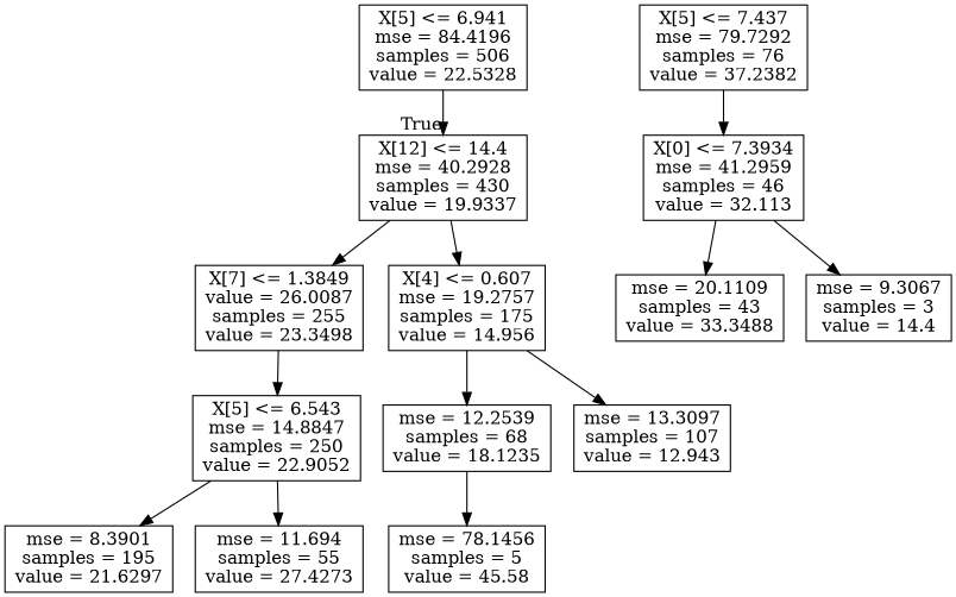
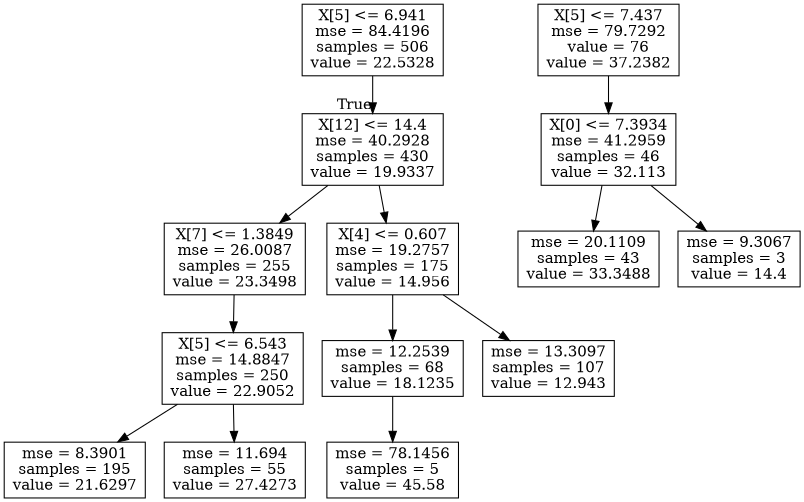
  digraph {
    node [shape=box]
    n1 [label="X[5] <= 6.941\nmse = 84.4196\nsamples = 506\nvalue = 22.5328"]
    n2 [label="X[12] <= 14.4\nmse = 40.2928\nsamples = 430\nvalue = 19.9337"]
-   n3 [label="X[7] <= 1.3849\nvalue = 26.0087\nsamples = 255\nvalue = 23.3498"]
+   n3 [label="X[7] <= 1.3849\nmse = 26.0087\nsamples = 255\nvalue = 23.3498"]
    n4 [label="X[4] <= 0.607\nmse = 19.2757\nsamples = 175\nvalue = 14.956"]
-   n5 [label="X[5] <= 7.437\nmse = 79.7292\nsamples = 76\nvalue = 37.2382"]
+   n5 [label="X[5] <= 7.437\nmse = 79.7292\nvalue = 76\nvalue = 37.2382"]
    n6 [label="X[0] <= 7.3934\nmse = 41.2959\nsamples = 46\nvalue = 32.113"]
    n7 [label="X[5] <= 6.543\nmse = 14.8847\nsamples = 250\nvalue = 22.9052"]
    n8 [label="mse = 12.2539\nsamples = 68\nvalue = 18.1235"]
    n9 [label="mse = 13.3097\nsamples = 107\nvalue = 12.943"]
    n10 [label="mse = 78.1456\nsamples = 5\nvalue = 45.58"]
    n11 [label="mse = 8.3901\nsamples = 195\nvalue = 21.6297"]
    n12 [label="mse = 11.694\nsamples = 55\nvalue = 27.4273"]
    n13 [label="mse = 20.1109\nsamples = 43\nvalue = 33.3488"]
    n14 [label="mse = 9.3067\nsamples = 3\nvalue = 14.4"]
    n1 -> n2 [headlabel=True labelangle=45 labeldistance=2.5]
    n2 -> n3
    n2 -> n4
    n3 -> n7
    n4 -> n8
    n4 -> n9
    n5 -> n6
    n6 -> n13
    n6 -> n14
    n7 -> n11
    n7 -> n12
    n8 -> n10
  }
